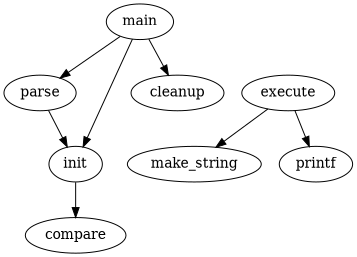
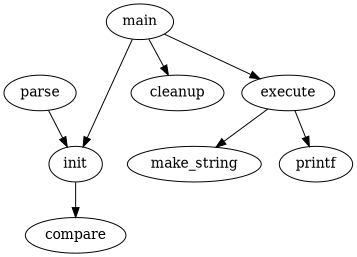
  digraph {
    main
    parse
    init
    cleanup
    compare
    execute
    make_string
    printf
-   main -> parse
+   main -> execute
    main -> init
    main -> cleanup
    parse -> init
    init -> compare
    execute -> make_string
    execute -> printf
  }
